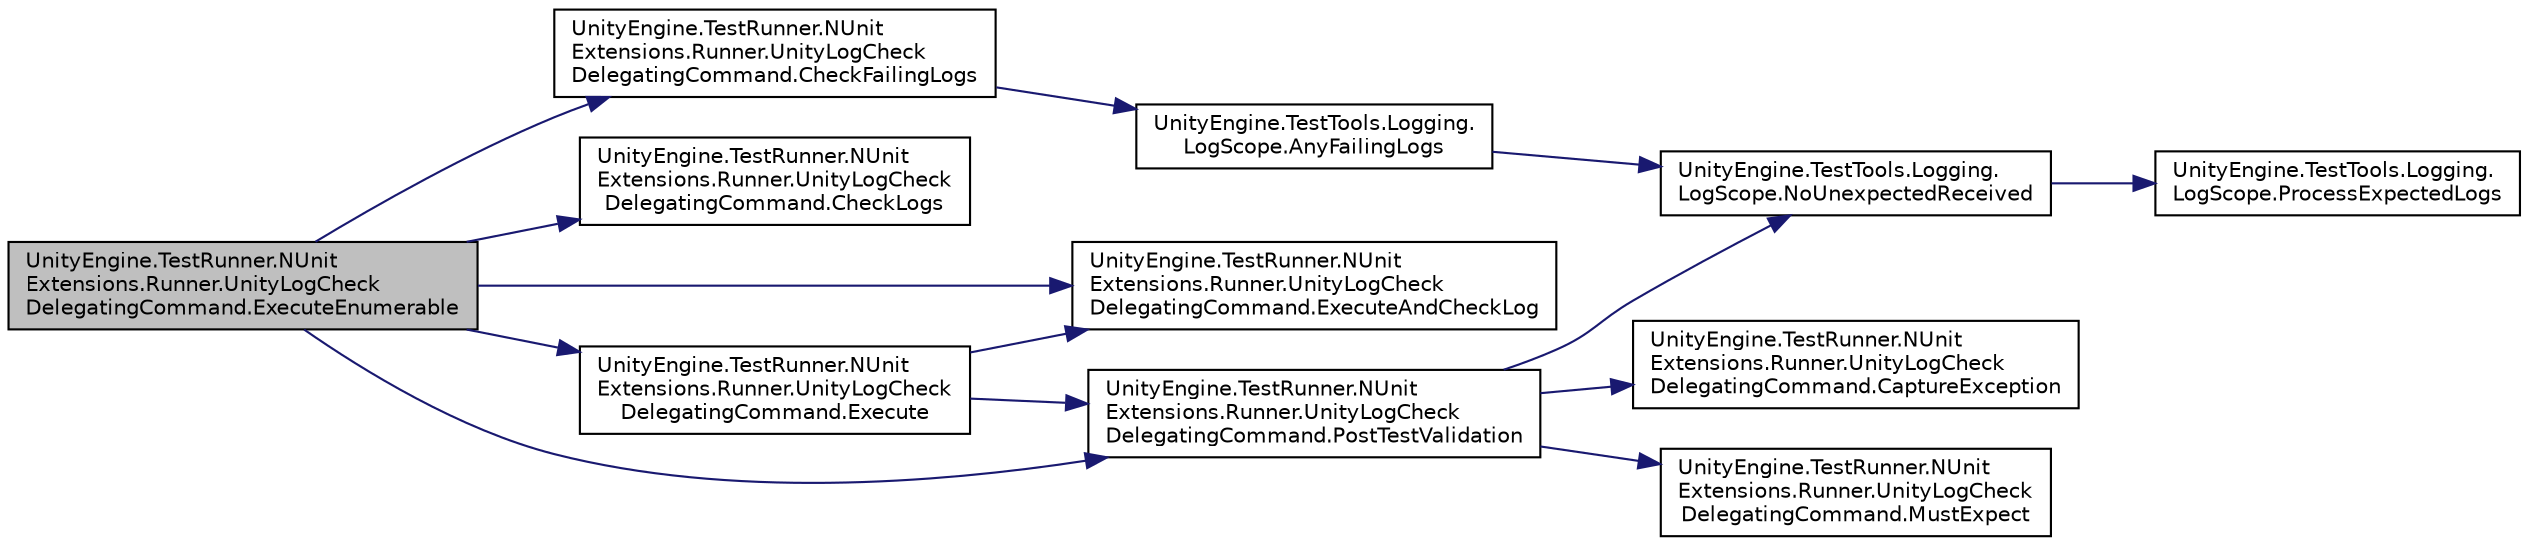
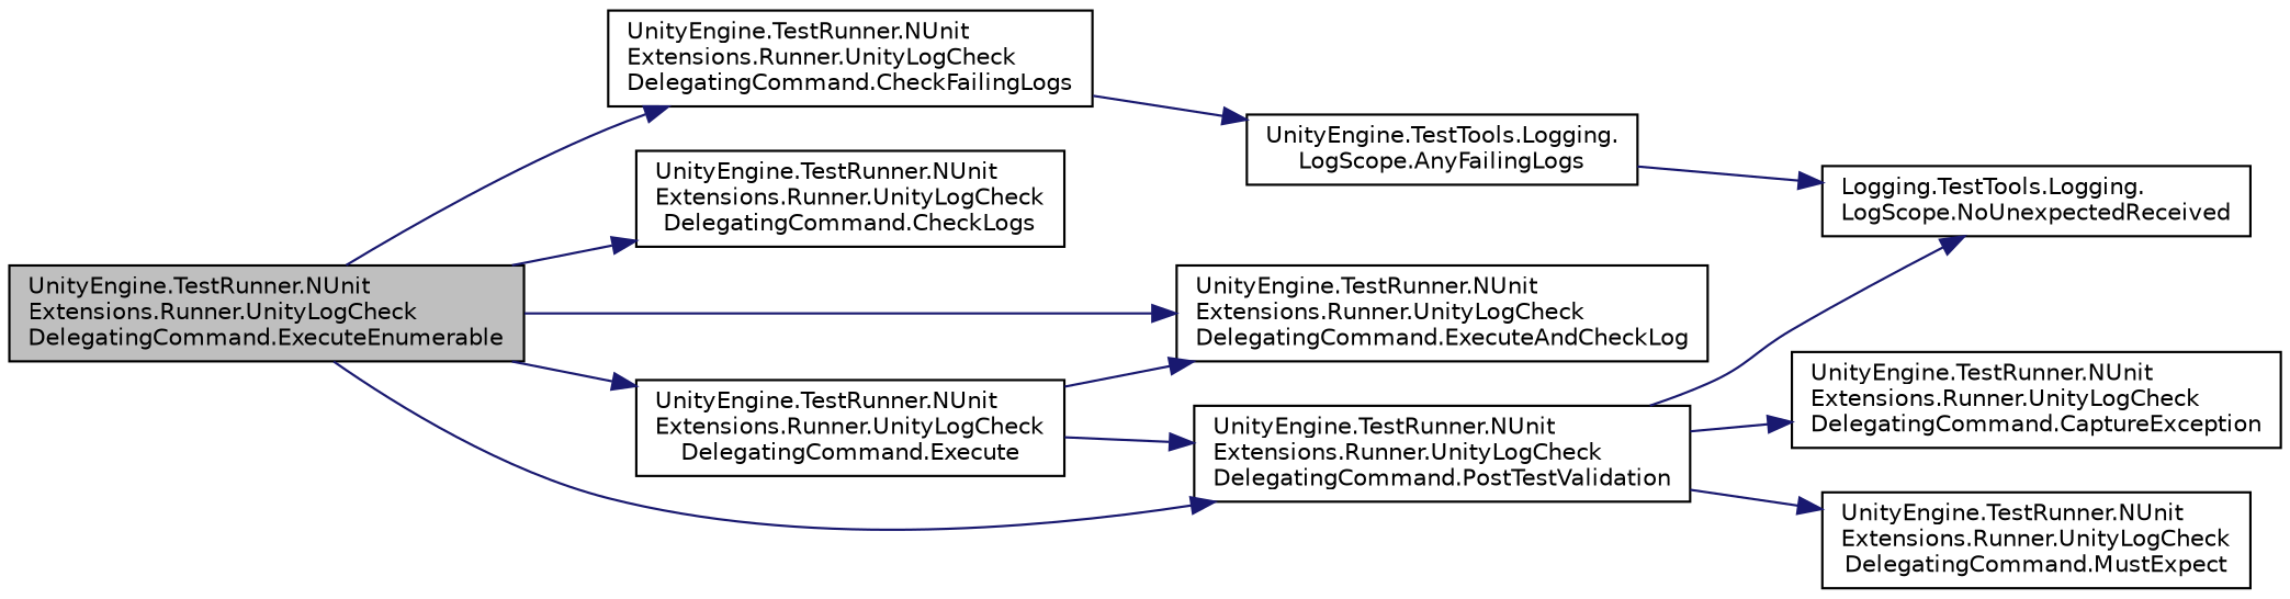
  digraph {
    rankdir=LR
    node [color=black fillcolor=white fontname=Helvetica fontsize=10 shape=record style=filled]
    edge [color=midnightblue fontname=Helvetica fontsize=10 labelfontname=Helvetica labelfontsize=10 style=solid]
    n1 [fillcolor=grey75 fontcolor=black height=0.2 label="UnityEngine.TestRunner.NUnit\lExtensions.Runner.UnityLogCheck\lDelegatingCommand.ExecuteEnumerable" width=0.4]
    n2 [height=0.2 label="UnityEngine.TestRunner.NUnit\lExtensions.Runner.UnityLogCheck\lDelegatingCommand.CheckFailingLogs" width=0.4]
    n3 [height=0.2 label="UnityEngine.TestRunner.NUnit\lExtensions.Runner.UnityLogCheck\lDelegatingCommand.CheckLogs" width=0.4]
    n4 [height=0.2 label="UnityEngine.TestRunner.NUnit\lExtensions.Runner.UnityLogCheck\lDelegatingCommand.Execute" width=0.4]
    n5 [height=0.2 label="UnityEngine.TestRunner.NUnit\lExtensions.Runner.UnityLogCheck\lDelegatingCommand.ExecuteAndCheckLog" width=0.4]
    n6 [height=0.2 label="UnityEngine.TestRunner.NUnit\lExtensions.Runner.UnityLogCheck\lDelegatingCommand.PostTestValidation" width=0.4]
    n7 [height=0.2 label="UnityEngine.TestTools.Logging.\lLogScope.AnyFailingLogs" width=0.4]
    n8 [height=0.2 label="UnityEngine.TestRunner.NUnit\lExtensions.Runner.UnityLogCheck\lDelegatingCommand.CaptureException" width=0.4]
    n9 [height=0.2 label="UnityEngine.TestRunner.NUnit\lExtensions.Runner.UnityLogCheck\lDelegatingCommand.MustExpect" width=0.4]
-   n10 [height=0.2 label="UnityEngine.TestTools.Logging.\lLogScope.NoUnexpectedReceived" width=0.4]
-   n11 [height=0.2 label="UnityEngine.TestTools.Logging.\lLogScope.ProcessExpectedLogs" width=0.4]
+   n10 [height=0.2 label="Logging.TestTools.Logging.\lLogScope.NoUnexpectedReceived" width=0.4]
    n1 -> n2
    n1 -> n3
    n1 -> n4
    n1 -> n5
    n1 -> n6
    n2 -> n7
    n4 -> n5
    n4 -> n6
    n6 -> n8
    n6 -> n9
    n6 -> n10
    n7 -> n10
-   n10 -> n11
  }
